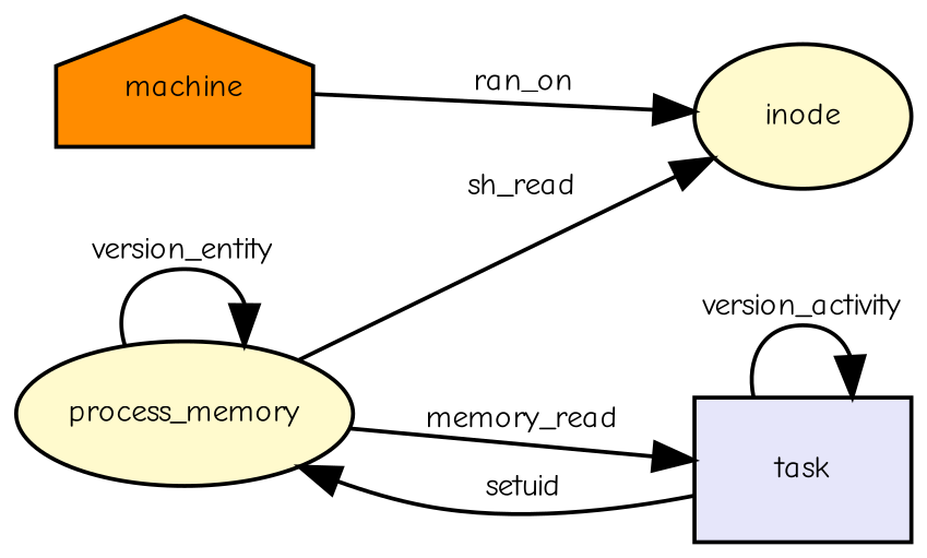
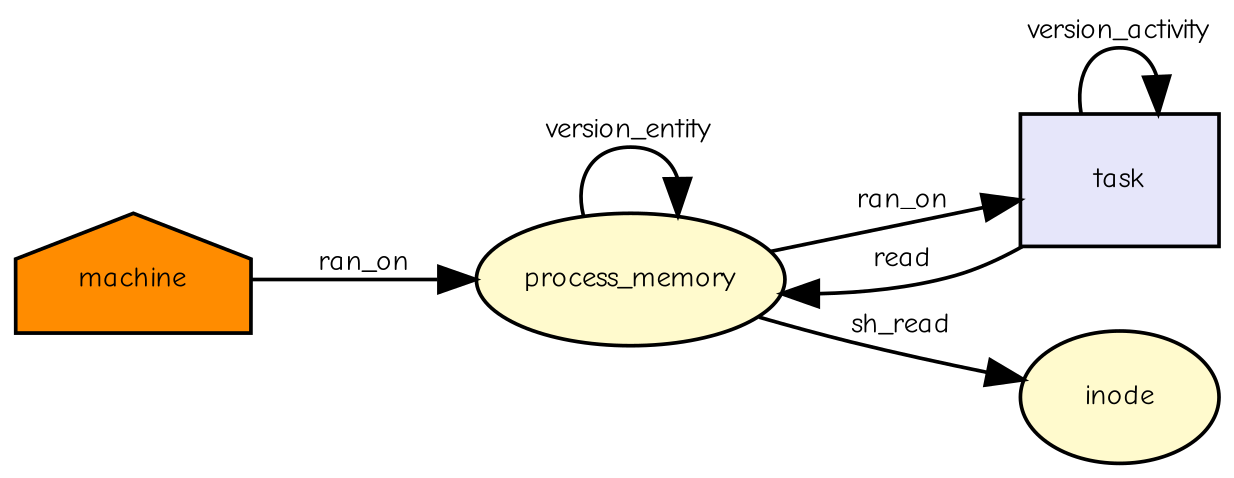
  digraph {
    fontname="Comic Neue"
    rankdir=LR
    node [fillcolor="#fffacd" fontname="Comic Neue" fontsize=8 shape=ellipse style=filled]
    edge [fontname="Comic Neue" fontsize=8]
    n1 [fillcolor="#ff8c00" label=machine shape=house]
    n2 [label=process_memory]
    n3 [fillcolor="#e6e6fa" label=task shape=rectangle]
    n4 [label=inode]
-   n1 -> n4 [label=ran_on]
+   n1 -> n2 [label=ran_on]
    n2 -> n2 [label=version_entity]
-   n2 -> n3 [label=memory_read]
+   n2 -> n3 [label=ran_on]
    n2 -> n4 [label=sh_read]
-   n3 -> n2 [label=setuid]
+   n3 -> n2 [label=read]
    n3 -> n3 [label=version_activity]
  }
